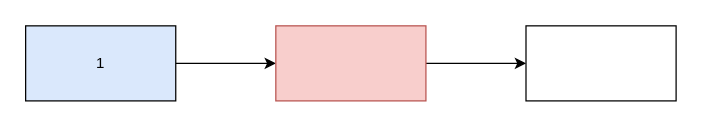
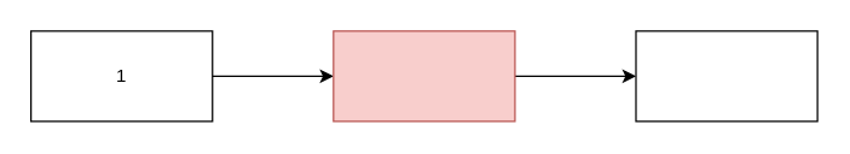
  <mxCell id="0" />
  <mxCell id="1" parent="0" />
  <mxCell id="2" value="" style="edgeStyle=orthogonalEdgeStyle;rounded=0;orthogonalLoop=1;jettySize=auto;html=1;" edge="1" parent="1" source="3" target="5"><mxGeometry relative="1" as="geometry" /></mxCell>
- <mxCell id="3" value="1" style="rounded=0;whiteSpace=wrap;html=1;fillColor=#dae8fc;" parent="1" vertex="1"><mxGeometry x="20" y="20" width="120" height="60" as="geometry" /></mxCell>
+ <mxCell id="3" value="1" style="rounded=0;whiteSpace=wrap;html=1;" parent="1" vertex="1"><mxGeometry x="20" y="20" width="120" height="60" as="geometry" /></mxCell>
  <mxCell id="4" value="" style="edgeStyle=orthogonalEdgeStyle;rounded=0;orthogonalLoop=1;jettySize=auto;html=1;" edge="1" parent="1" source="5" target="6"><mxGeometry relative="1" as="geometry" /></mxCell>
  <mxCell id="5" value="" style="whiteSpace=wrap;html=1;rounded=0;fillColor=#f8cecc;strokeColor=#b85450;" vertex="1" parent="1"><mxGeometry x="220" y="20" width="120" height="60" as="geometry" /></mxCell>
  <mxCell id="6" value="" style="whiteSpace=wrap;html=1;rounded=0;" vertex="1" parent="1"><mxGeometry x="420" y="20" width="120" height="60" as="geometry" /></mxCell>
